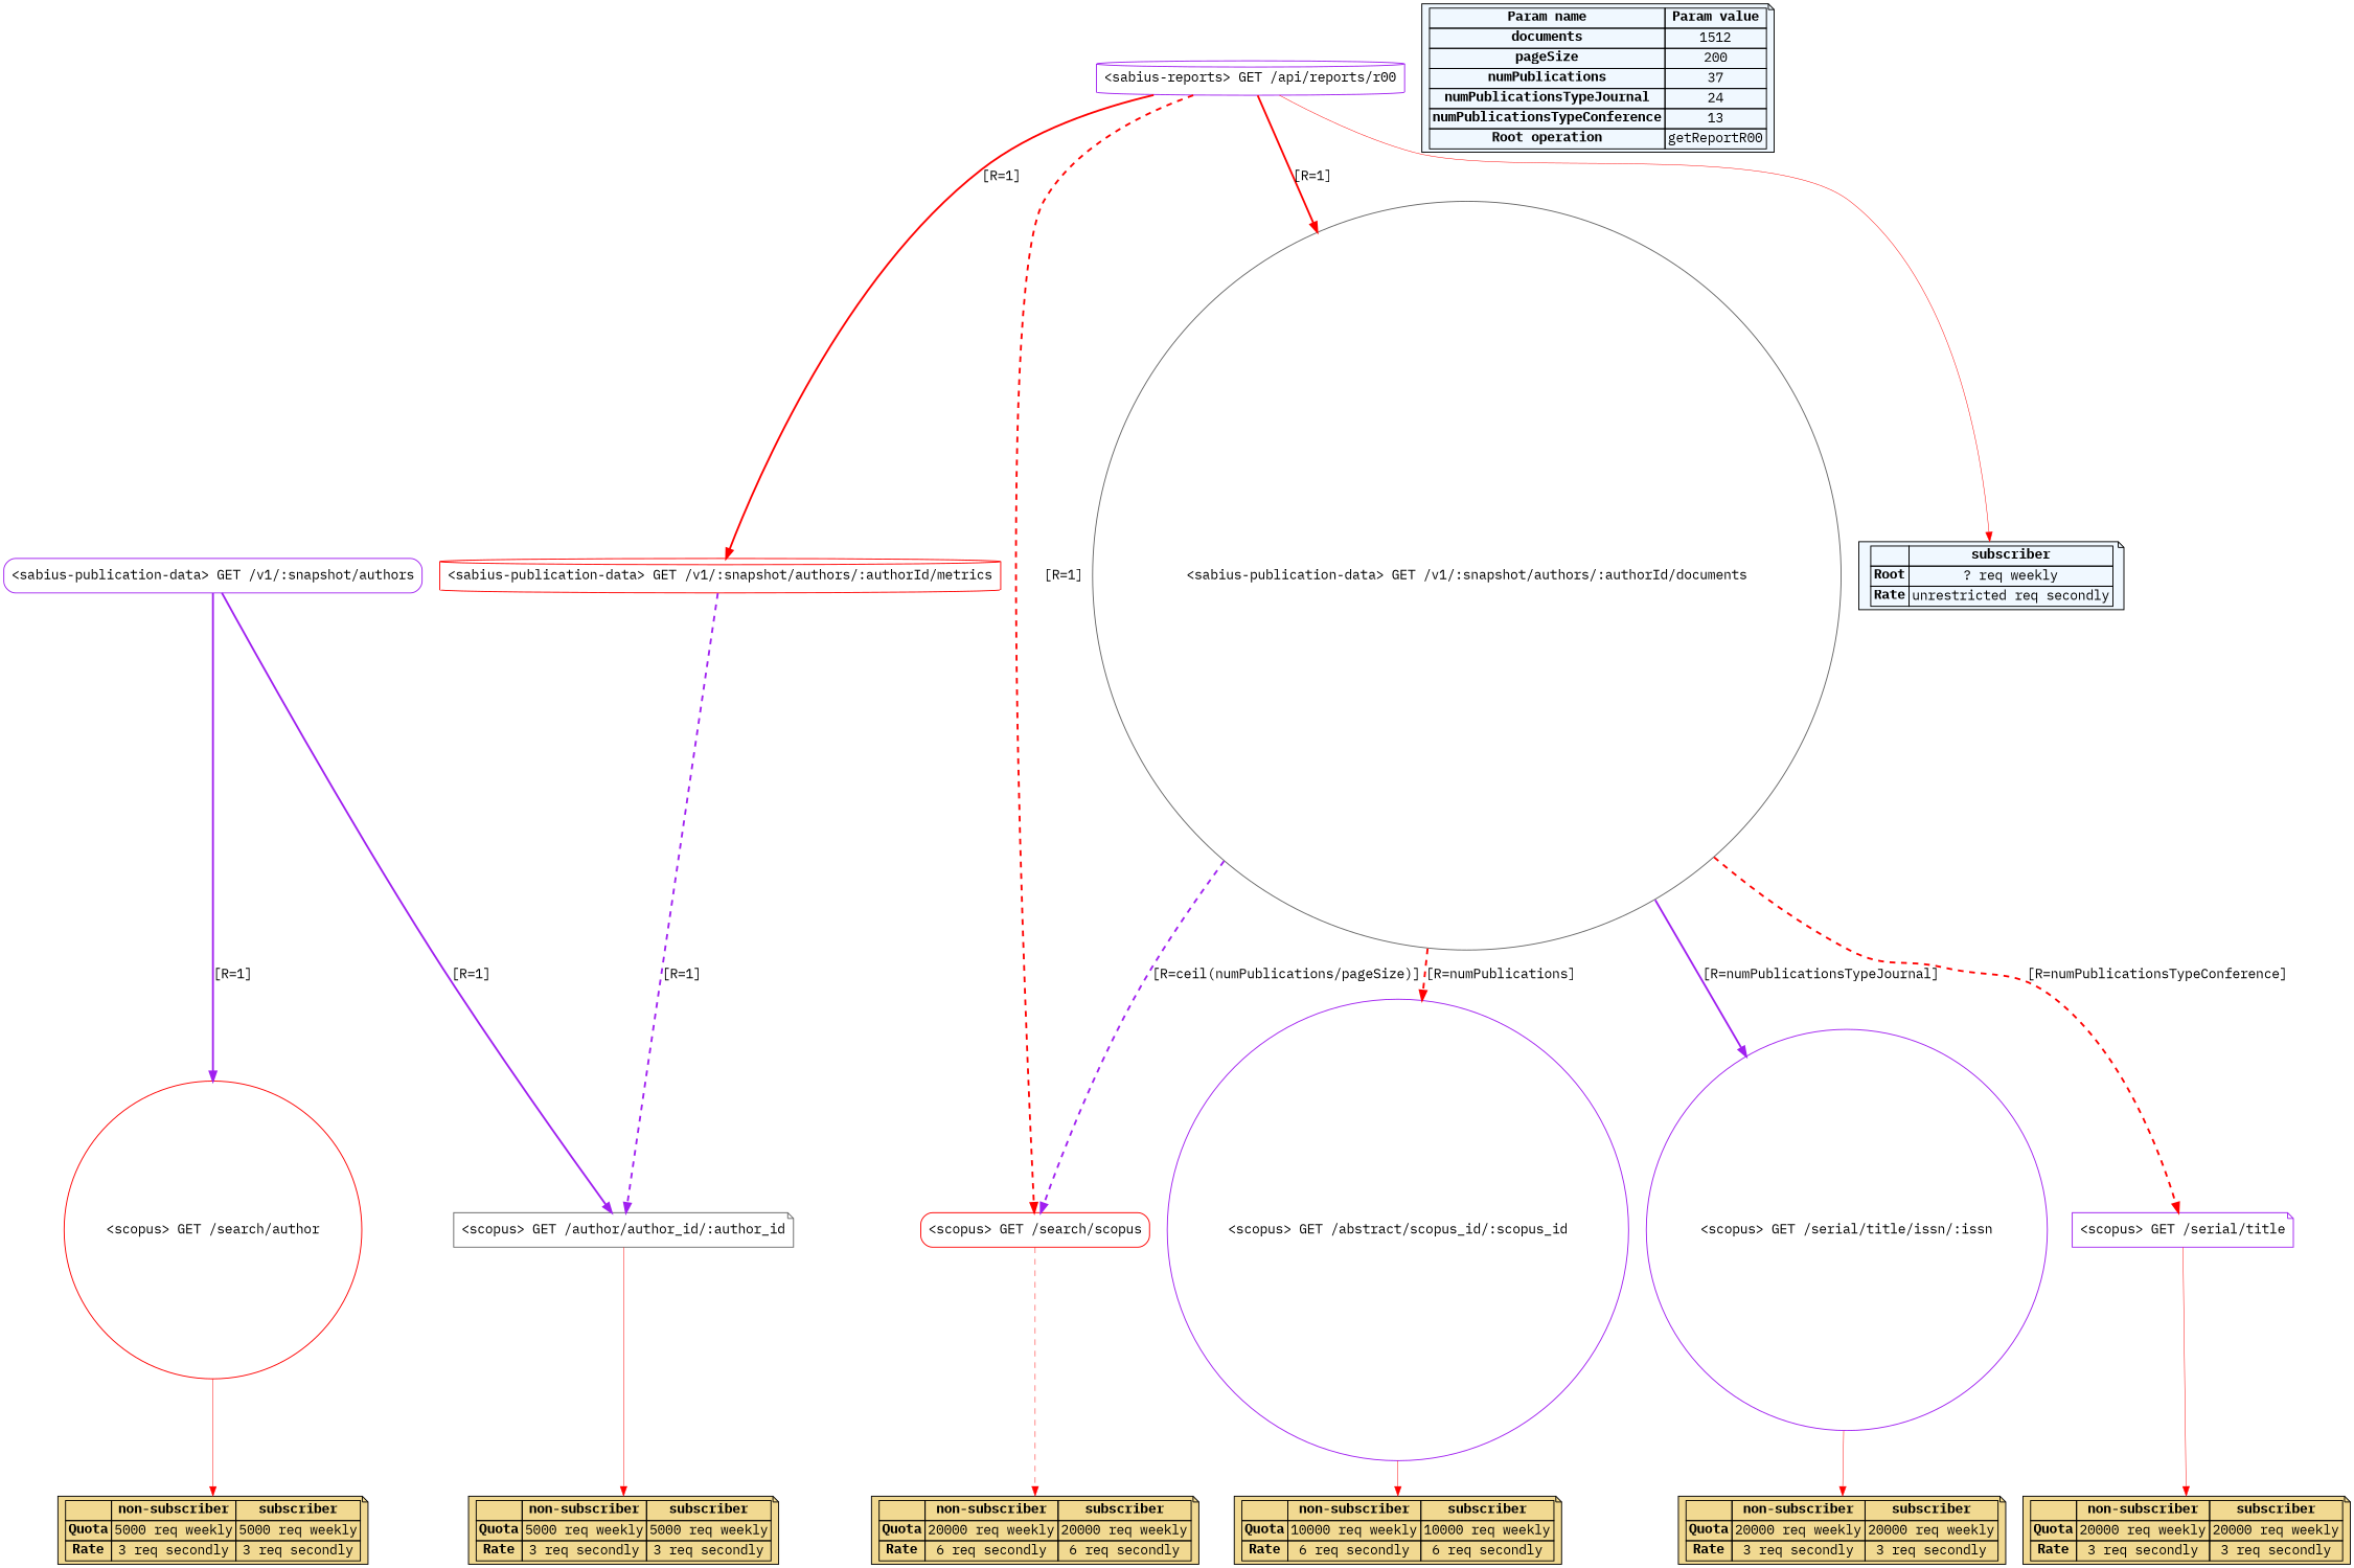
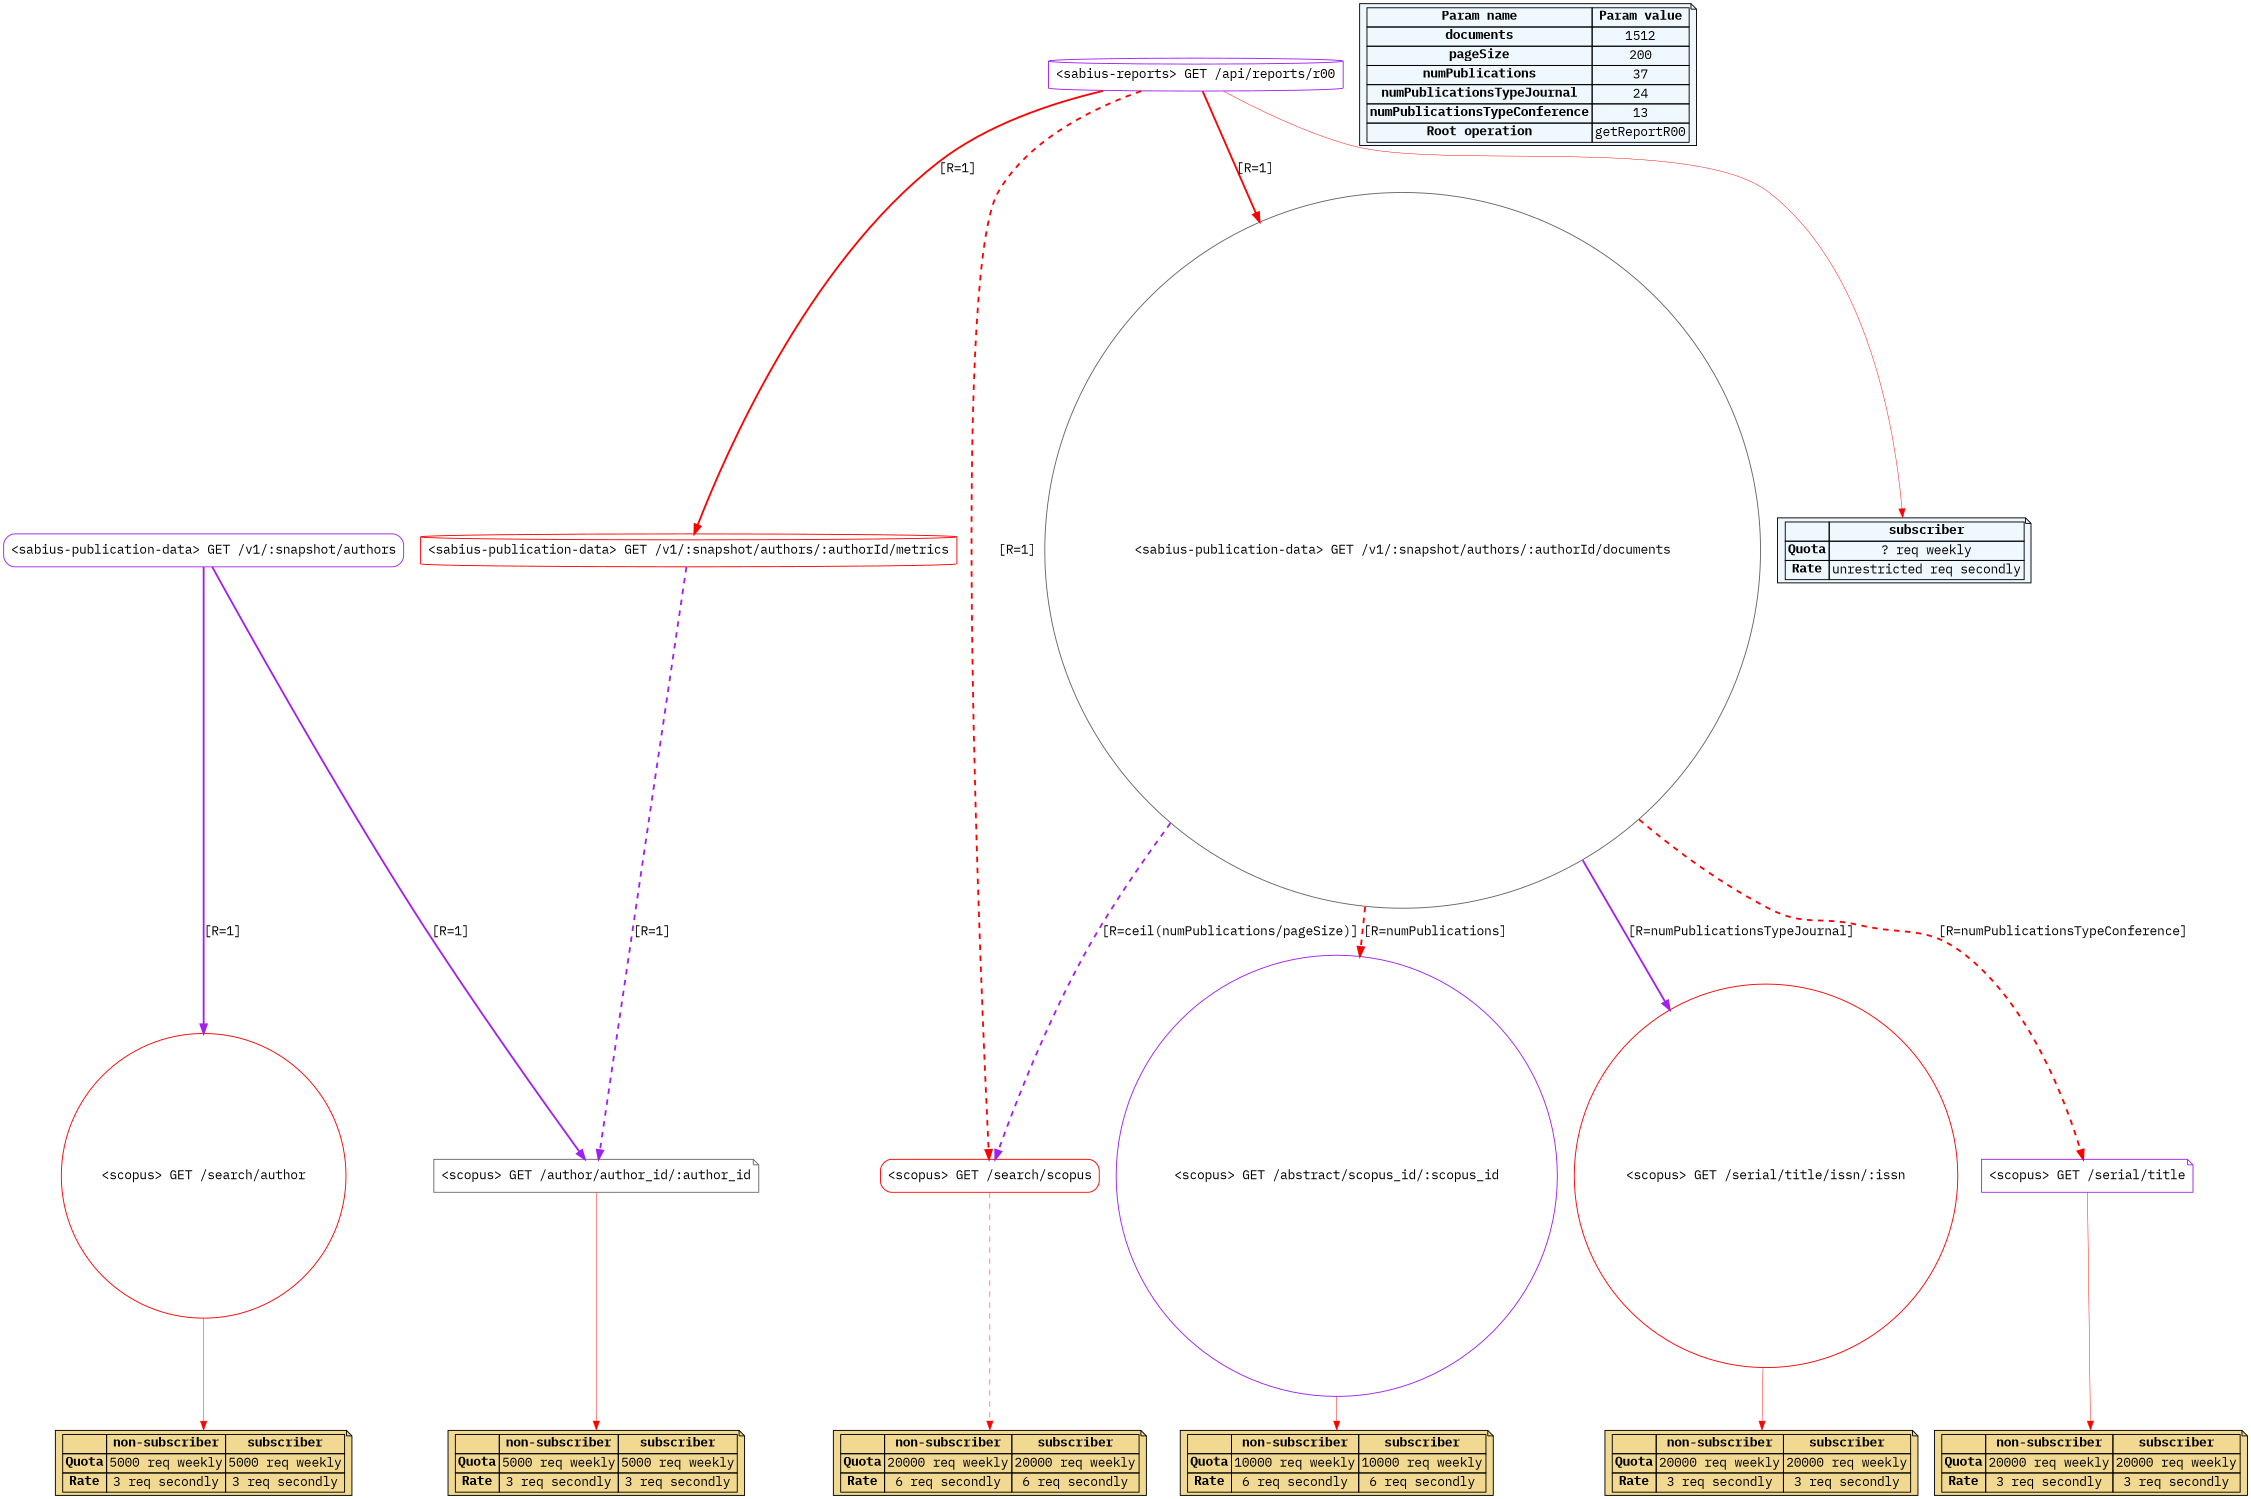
  digraph {
    fontname="IBM Plex Mono"
    rankdir=TB
    node [fontname="IBM Plex Mono" shape=note style=rounded]
    edge [color=red fontname="IBM Plex Mono" penwidth=2.0 style=bold]
    n1 [color=red label="<scopus> GET /search/author" shape=circle]
    n2 [fillcolor="#F1D991" label=< <table border="0" cellborder="1" cellpadding="2" cellspacing="0"> <tr> <td></td> <td><b>non-subscriber</b></td> <td><b>subscriber</b></td> </tr> <tr> <td><b>Quota</b></td> <td>5000 req weekly</td> <td>5000 req weekly</td> </tr> <tr> <td><b>Rate</b></td> <td>3 req secondly</td> <td>3 req secondly</td> </tr> </table> > style=filled]
    n3 [color=gray40 label="<scopus> GET /author/author_id/:author_id"]
    n4 [fillcolor="#F1D991" label=< <table border="0" cellborder="1" cellpadding="2" cellspacing="0"> <tr> <td></td> <td><b>non-subscriber</b></td> <td><b>subscriber</b></td> </tr> <tr> <td><b>Quota</b></td> <td>5000 req weekly</td> <td>5000 req weekly</td> </tr> <tr> <td><b>Rate</b></td> <td>3 req secondly</td> <td>3 req secondly</td> </tr> </table> > style=filled]
    n5 [color=red label="<scopus> GET /search/scopus" shape=box]
    n6 [fillcolor="#F1D991" label=< <table border="0" cellborder="1" cellpadding="2" cellspacing="0"> <tr> <td></td> <td><b>non-subscriber</b></td> <td><b>subscriber</b></td> </tr> <tr> <td><b>Quota</b></td> <td>20000 req weekly</td> <td>20000 req weekly</td> </tr> <tr> <td><b>Rate</b></td> <td>6 req secondly</td> <td>6 req secondly</td> </tr> </table> > style=filled]
    n7 [color=purple label="<scopus> GET /abstract/scopus_id/:scopus_id" shape=circle]
    n8 [fillcolor="#F1D991" label=< <table border="0" cellborder="1" cellpadding="2" cellspacing="0"> <tr> <td></td> <td><b>non-subscriber</b></td> <td><b>subscriber</b></td> </tr> <tr> <td><b>Quota</b></td> <td>10000 req weekly</td> <td>10000 req weekly</td> </tr> <tr> <td><b>Rate</b></td> <td>6 req secondly</td> <td>6 req secondly</td> </tr> </table> > style=filled]
-   n9 [color=purple label="<scopus> GET /serial/title/issn/:issn" shape=circle]
+   n9 [color=red label="<scopus> GET /serial/title/issn/:issn" shape=circle]
    n10 [fillcolor="#F1D991" label=< <table border="0" cellborder="1" cellpadding="2" cellspacing="0"> <tr> <td></td> <td><b>non-subscriber</b></td> <td><b>subscriber</b></td> </tr> <tr> <td><b>Quota</b></td> <td>20000 req weekly</td> <td>20000 req weekly</td> </tr> <tr> <td><b>Rate</b></td> <td>3 req secondly</td> <td>3 req secondly</td> </tr> </table> > style=filled]
    n11 [color=purple label="<scopus> GET /serial/title"]
    n12 [fillcolor="#F1D991" label=< <table border="0" cellborder="1" cellpadding="2" cellspacing="0"> <tr> <td></td> <td><b>non-subscriber</b></td> <td><b>subscriber</b></td> </tr> <tr> <td><b>Quota</b></td> <td>20000 req weekly</td> <td>20000 req weekly</td> </tr> <tr> <td><b>Rate</b></td> <td>3 req secondly</td> <td>3 req secondly</td> </tr> </table> > style=filled]
    n13 [color=purple label="<sabius-publication-data> GET /v1/:snapshot/authors" shape=box]
    n14 [color=red label="<sabius-publication-data> GET /v1/:snapshot/authors/:authorId/metrics" shape=cylinder]
    n15 [color=gray40 label="<sabius-publication-data> GET /v1/:snapshot/authors/:authorId/documents" shape=circle]
    n16 [color=purple label="<sabius-reports> GET /api/reports/r00" shape=cylinder]
-   n17 [fillcolor="#F0F8FF" label=< <table border="0" cellborder="1" cellpadding="2" cellspacing="0"> <tr> <td></td> <td><b>subscriber</b></td> </tr> <tr> <td><b>Root</b></td> <td>? req weekly</td> </tr> <tr> <td><b>Rate</b></td> <td>unrestricted req secondly</td> </tr> </table> > style=filled]
+   n17 [fillcolor="#F0F8FF" label=< <table border="0" cellborder="1" cellpadding="2" cellspacing="0"> <tr> <td></td> <td><b>subscriber</b></td> </tr> <tr> <td><b>Quota</b></td> <td>? req weekly</td> </tr> <tr> <td><b>Rate</b></td> <td>unrestricted req secondly</td> </tr> </table> > style=filled]
    n18 [fillcolor="#F0F8FF" label=< <table border="0" cellborder="1" cellpadding="2" cellspacing="0"> <tr> <td><b>Param name</b></td><td><b>Param value</b></td> </tr> <tr> <td><b>documents</b></td> <td>1512</td> </tr> <tr> <td><b>pageSize</b></td> <td>200</td> </tr> <tr> <td><b>numPublications</b></td> <td>37</td> </tr> <tr> <td><b>numPublicationsTypeJournal</b></td> <td>24</td> </tr> <tr> <td><b>numPublicationsTypeConference</b></td> <td>13</td> </tr> <tr><td><b>Root operation</b></td><td>getReportR00</td></tr> </table> > style=filled]
    subgraph sub_1 {
      n1
      n2
      n3
      n4
      n5
      n6
      n7
      n8
      n9
      n10
      n11
      n12
    }
    subgraph sub_2 {
      n13
      n14
      n15
    }
    subgraph sub_3 {
      n16
      n17
    }
    n1 -> n2 [penwidth=0.5]
    n3 -> n4 [penwidth=0.5 style=solid]
    n5 -> n6 [penwidth=0.5 style=dashed]
    n7 -> n8 [penwidth=0.5 style=solid]
    n9 -> n10 [penwidth=0.5 style=solid]
    n11 -> n12 [penwidth=0.5]
    n13 -> n1 [color=purple label="[R=1]"]
    n13 -> n3 [color=purple label="[R=1]"]
    n14 -> n3 [color=purple label="[R=1]" style=dashed]
    n15 -> n5 [color=purple label="[R=ceil(numPublications/pageSize)]" style=dashed]
    n15 -> n7 [label="[R=numPublications]" style=dashed]
    n15 -> n9 [color=purple label="[R=numPublicationsTypeJournal]"]
    n15 -> n11 [label="[R=numPublicationsTypeConference]" style=dashed]
    n16 -> n5 [label="[R=1]" style=dashed]
    n16 -> n14 [label="[R=1]"]
    n16 -> n15 [label="[R=1]"]
    n16 -> n17 [penwidth=0.5 style=solid]
  }
